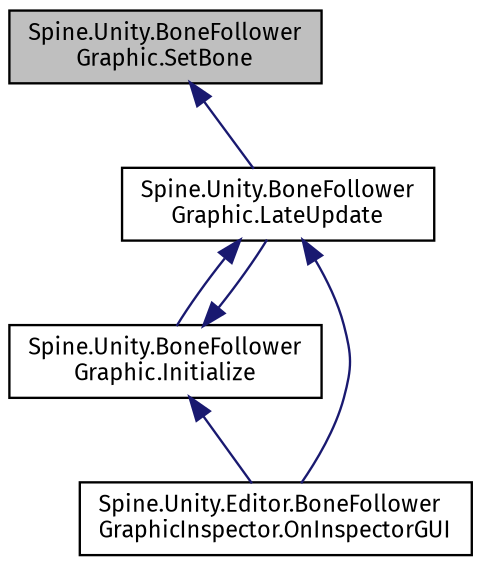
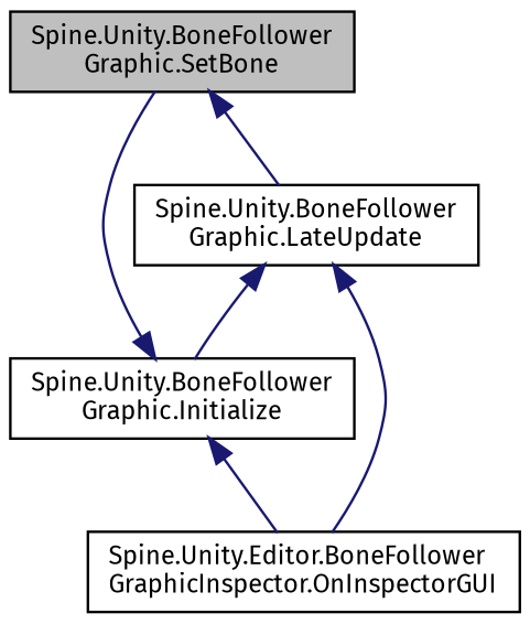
  digraph {
    fontname="Fira Sans"
    rankdir=TB
    node [color=black fillcolor=white fontname="Fira Sans" fontsize=10 shape=record style=filled]
    edge [color=midnightblue dir=back fontname="Fira Sans" fontsize=10 labelfontname=Helvetica labelfontsize=10 style=solid]
    n1 [fillcolor=grey75 fontcolor=black height=0.2 label="Spine.Unity.BoneFollower\lGraphic.SetBone" width=0.4]
    n2 [height=0.2 label="Spine.Unity.BoneFollower\lGraphic.LateUpdate" width=0.4]
    n3 [height=0.2 label="Spine.Unity.BoneFollower\lGraphic.Initialize" width=0.4]
    n4 [height=0.2 label="Spine.Unity.Editor.BoneFollower\lGraphicInspector.OnInspectorGUI" width=0.4]
    n1 -> n2
    n2 -> n3
    n2 -> n4
-   n3 -> n2
+   n3 -> n1
    n3 -> n4
  }
